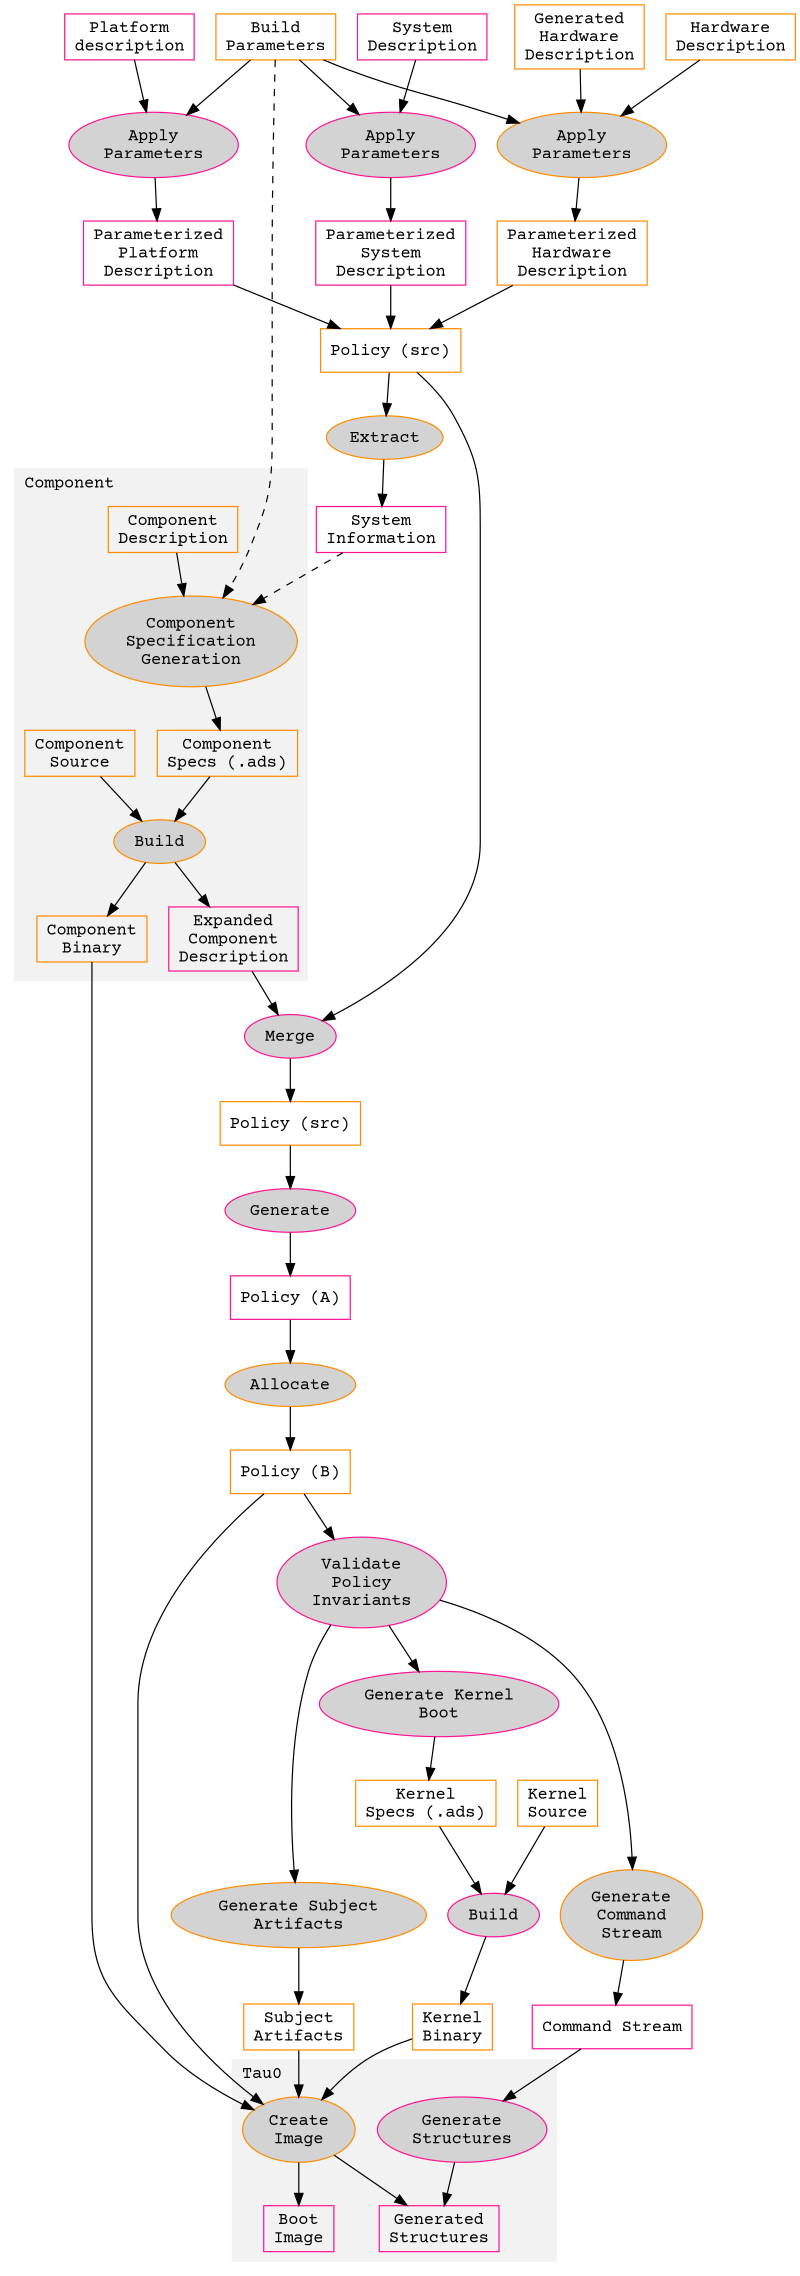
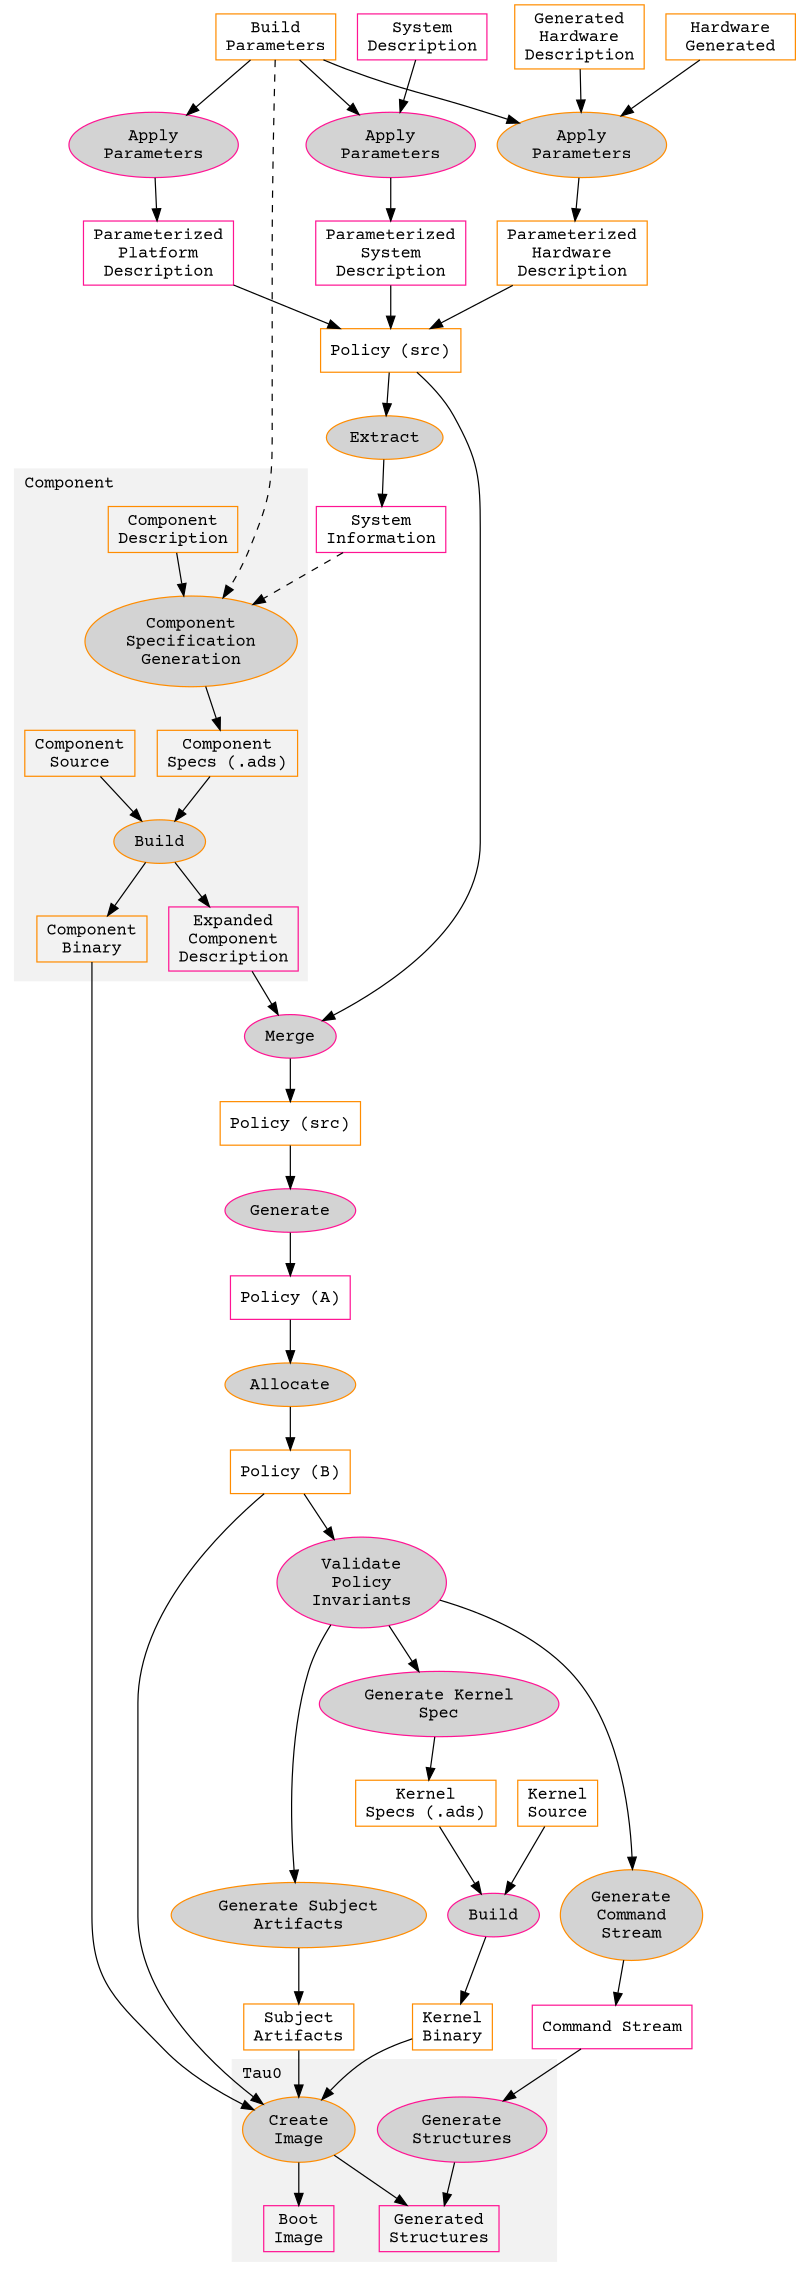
  digraph {
    fontname="Courier Prime"
    node [color=darkorange fontname="Courier Prime" shape=box]
    edge [fontname="Courier Prime"]
    n1 [label="Build\nParameters"]
    n2 [color=deeppink label="System\nDescription"]
    n3 [label="Generated\nHardware\nDescription"]
-   n4 [label="Hardware\nDescription"]
-   n5 [color=deeppink label="Platform\ndescription"]
+   n4 [label="Hardware\nGenerated"]
    n6 [label="Kernel\nSource"]
    n7 [label="Component\nDescription"]
    n8 [label="Component\nSource"]
    n9 [color=deeppink label="Parameterized\nSystem\nDescription"]
    n10 [label="Parameterized\nHardware\nDescription"]
    n11 [color=deeppink label="Parameterized\nPlatform\nDescription"]
    n12 [color=deeppink label="System\nInformation"]
    n13 [color=deeppink label="Expanded\nComponent\nDescription"]
    n14 [label="Component\nBinary"]
    n15 [label="Kernel\nBinary"]
    n16 [label="Policy (src)"]
    n17 [label="Policy (src)"]
    n18 [color=deeppink label="Policy (A)"]
    n19 [label="Policy (B)"]
    n20 [color=deeppink label="Command Stream"]
    n21 [color=deeppink label="Generated\nStructures"]
    n22 [label="Kernel\nSpecs (.ads)"]
    n23 [label="Component\nSpecs (.ads)"]
    n24 [label="Subject\nArtifacts"]
    n25 [color=deeppink fillcolor=lightgray label="Apply\nParameters" shape=oval style=filled]
    n26 [color=deeppink fillcolor=lightgray label="Apply\nParameters" shape=oval style=filled]
    n27 [fillcolor=lightgray label="Apply\nParameters" shape=oval style=filled]
    n28 [fillcolor=lightgray label=Build shape=oval style=filled]
    n29 [fillcolor=lightgray label=Extract shape=oval style=filled]
    n30 [color=deeppink fillcolor=lightgray label=Merge shape=oval style=filled]
    n31 [color=deeppink fillcolor=lightgray label=Generate shape=oval style=filled]
    n32 [fillcolor=lightgray label=Allocate shape=oval style=filled]
    n33 [color=deeppink fillcolor=lightgray label="Generate\nStructures" shape=oval style=filled]
    n34 [fillcolor=lightgray label="Generate\nCommand\nStream" shape=oval style=filled]
    n35 [color=deeppink fillcolor=lightgray label=Build shape=oval style=filled]
    n36 [fillcolor=lightgray label="Component\nSpecification\nGeneration" shape=oval style=filled]
-   n37 [color=deeppink fillcolor=lightgray label="Generate Kernel\nBoot" shape=oval style=filled]
+   n37 [color=deeppink fillcolor=lightgray label="Generate Kernel\nSpec" shape=oval style=filled]
    n38 [fillcolor=lightgray label="Generate Subject\nArtifacts" shape=oval style=filled]
    n39 [color=deeppink fillcolor=lightgray label="Validate\nPolicy\nInvariants" shape=oval style=filled]
    n40 [fillcolor=lightgray label="Create\nImage" shape=oval style=filled]
    n41 [color=deeppink label="Boot\nImage"]
    subgraph sub_1 {
      n1
      n2
      n3
      n4
-     n5
      n6
      n7
      n8
    }
    subgraph sub_2 {
      n9
      n10
      n11
      n12
      n13
      n14
      n15
      n16
      n17
      n18
      n19
      n20
      n21
      n22
      n23
      n24
    }
    subgraph sub_3 {
      n25
      n26
      n27
      n28
      n29
      n30
      n31
      n32
      n33
      n34
      n35
      n36
      n37
      n38
      n39
      n40
    }
    subgraph cluster_4 {
      color=gray95
      label=Component
      labeljust=l
      style=filled
      n7
      n8
      n13
      n14
      n23
      n28
      n36
    }
    subgraph cluster_5 {
      color=gray95
      label=Tau0
      labeljust=l
      style=filled
      n21
      n33
      n40
      n41
    }
    n1 -> n25
    n1 -> n26
    n1 -> n27
    n1 -> n36 [style=dashed]
    n2 -> n26
    n3 -> n27
    n4 -> n27
-   n5 -> n25
    n6 -> n35
    n7 -> n36
    n8 -> n28
    n9 -> n16
    n10 -> n16
    n11 -> n16
    n12 -> n36 [style=dashed]
    n13 -> n30
    n14 -> n40
    n15 -> n40
    n16 -> n29
    n16 -> n30
    n17 -> n31
    n18 -> n32
    n19 -> n39
    n19 -> n40
    n20 -> n33
    n22 -> n35
    n23 -> n28
    n24 -> n40
    n25 -> n11
    n26 -> n9
    n27 -> n10
    n28 -> n13
    n28 -> n14
    n29 -> n12
    n30 -> n17
    n31 -> n18
    n32 -> n19
    n33 -> n21
    n34 -> n20
    n35 -> n15
    n36 -> n23
    n37 -> n22
    n38 -> n24
    n39 -> n34
    n39 -> n37
    n39 -> n38
    n40 -> n21
    n40 -> n41
  }
